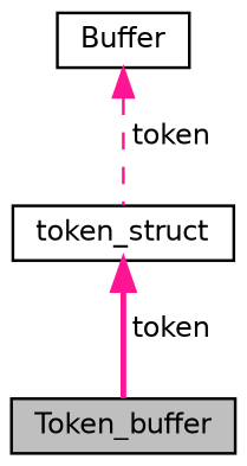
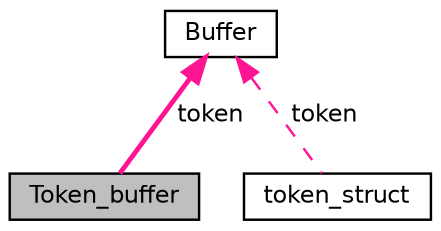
  digraph {
    node [color=black fillcolor=white fontname=Helvetica fontsize=10 shape=record style=filled]
    edge [color=deeppink dir=back fontname=Helvetica fontsize=10 labelfontname=Helvetica labelfontsize=10]
    n1 [fillcolor=grey75 fontcolor=black height=0.2 label=Token_buffer width=0.4]
    n2 [height=0.2 label=token_struct width=0.4]
    n3 [height=0.2 label=Buffer width=0.4]
-   n2 -> n1 [label=" token" style=bold]
+   n3 -> n1 [label=" token" style=bold]
    n3 -> n2 [label=" token" style=dashed]
  }
